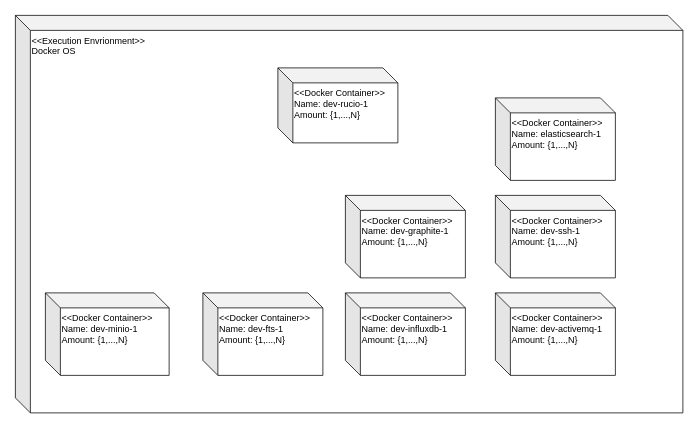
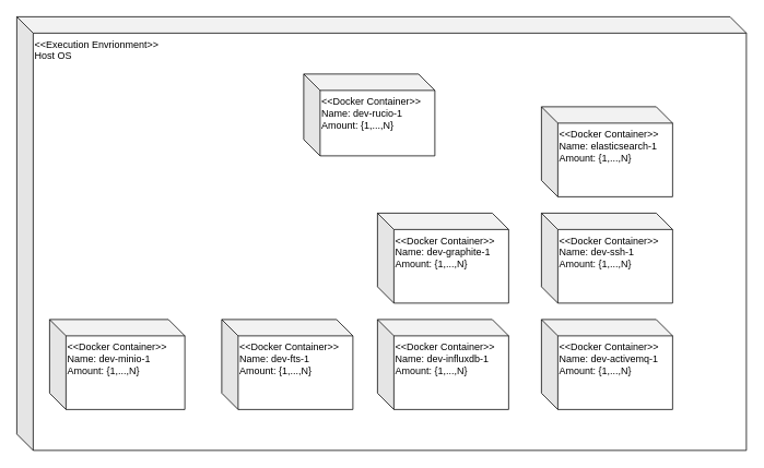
  <mxCell id="0" />
  <mxCell id="1" parent="0" />
- <mxCell id="2" value="&lt;span style=&quot;white-space: pre;&quot;&gt;&amp;lt;&amp;lt;&lt;/span&gt;Execution Envrionment&amp;gt;&amp;gt;&lt;div&gt;&lt;span style=&quot;white-space: pre;&quot;&gt;Docker OS&lt;/span&gt;&lt;/div&gt;" style="shape=cube;whiteSpace=wrap;html=1;boundedLbl=1;backgroundOutline=1;darkOpacity=0.05;darkOpacity2=0.1;align=left;verticalAlign=top;" vertex="1" parent="1"><mxGeometry x="20" y="20" width="890" height="530" as="geometry" /></mxCell>
+ <mxCell id="2" value="&lt;span style=&quot;white-space: pre;&quot;&gt;&amp;lt;&amp;lt;&lt;/span&gt;Execution Envrionment&amp;gt;&amp;gt;&lt;div&gt;&lt;span style=&quot;white-space: pre;&quot;&gt;Host OS&lt;/span&gt;&lt;/div&gt;" style="shape=cube;whiteSpace=wrap;html=1;boundedLbl=1;backgroundOutline=1;darkOpacity=0.05;darkOpacity2=0.1;align=left;verticalAlign=top;" vertex="1" parent="1"><mxGeometry x="20" y="20" width="890" height="530" as="geometry" /></mxCell>
  <mxCell id="3" value="&lt;div&gt;&amp;lt;&amp;lt;Docker Container&amp;gt;&amp;gt;&lt;/div&gt;&lt;div&gt;Name: dev-rucio-1&lt;/div&gt;&lt;div&gt;Amount: {1,...,N}&lt;/div&gt;" style="shape=cube;whiteSpace=wrap;html=1;boundedLbl=1;backgroundOutline=1;darkOpacity=0.05;darkOpacity2=0.1;align=left;verticalAlign=top;" vertex="1" parent="1"><mxGeometry x="370" y="90" width="160" height="100" as="geometry" /></mxCell>
  <mxCell id="4" value="&lt;div&gt;&lt;div&gt;&amp;lt;&amp;lt;Docker Container&amp;gt;&amp;gt;&lt;/div&gt;&lt;div&gt;Name: dev-minio-1&lt;/div&gt;&lt;div&gt;Amount: {1,...,N}&lt;/div&gt;&lt;/div&gt;" style="shape=cube;whiteSpace=wrap;html=1;boundedLbl=1;backgroundOutline=1;darkOpacity=0.05;darkOpacity2=0.1;align=left;verticalAlign=top;" vertex="1" parent="1"><mxGeometry y="390" width="165" height="110" as="geometry" x="60" /></mxCell>
  <mxCell id="5" value="&lt;div&gt;&lt;div&gt;&amp;lt;&amp;lt;Docker Container&amp;gt;&amp;gt;&lt;/div&gt;&lt;div&gt;Name: dev-fts-1&lt;/div&gt;&lt;div&gt;Amount: {1,...,N}&lt;/div&gt;&lt;/div&gt;" style="shape=cube;whiteSpace=wrap;html=1;boundedLbl=1;backgroundOutline=1;darkOpacity=0.05;darkOpacity2=0.1;align=left;verticalAlign=top;" vertex="1" parent="1"><mxGeometry x="270" y="390" width="160" height="110" as="geometry" /></mxCell>
  <mxCell id="6" value="&lt;div&gt;&lt;div&gt;&amp;lt;&amp;lt;Docker Container&amp;gt;&amp;gt;&lt;/div&gt;&lt;div&gt;Name: dev-influxdb-1&lt;/div&gt;&lt;div&gt;Amount: {1,...,N}&lt;/div&gt;&lt;/div&gt;" style="shape=cube;whiteSpace=wrap;html=1;boundedLbl=1;backgroundOutline=1;darkOpacity=0.05;darkOpacity2=0.1;align=left;verticalAlign=top;" vertex="1" parent="1"><mxGeometry x="460" y="390" width="160" height="110" as="geometry" /></mxCell>
  <mxCell id="7" value="&lt;div&gt;&lt;div&gt;&amp;lt;&amp;lt;Docker Container&amp;gt;&amp;gt;&lt;/div&gt;&lt;div&gt;Name: dev-activemq-1&lt;/div&gt;&lt;div&gt;Amount: {1,...,N}&lt;/div&gt;&lt;/div&gt;" style="shape=cube;whiteSpace=wrap;html=1;boundedLbl=1;backgroundOutline=1;darkOpacity=0.05;darkOpacity2=0.1;align=left;verticalAlign=top;" vertex="1" parent="1"><mxGeometry x="660" y="390" width="160" height="110" as="geometry" /></mxCell>
  <mxCell id="8" value="&lt;div&gt;&lt;div&gt;&amp;lt;&amp;lt;Docker Container&amp;gt;&amp;gt;&lt;/div&gt;&lt;div&gt;Name: dev-ssh-1&lt;/div&gt;&lt;div&gt;Amount: {1,...,N}&lt;/div&gt;&lt;/div&gt;" style="shape=cube;whiteSpace=wrap;html=1;boundedLbl=1;backgroundOutline=1;darkOpacity=0.05;darkOpacity2=0.1;align=left;verticalAlign=top;" vertex="1" parent="1"><mxGeometry x="660" y="260" width="160" height="110" as="geometry" /></mxCell>
  <mxCell id="9" value="&lt;div&gt;&lt;div&gt;&amp;lt;&amp;lt;Docker Container&amp;gt;&amp;gt;&lt;/div&gt;&lt;div&gt;Name: elasticsearch-1&lt;/div&gt;&lt;div&gt;Amount: {1,...,N}&lt;/div&gt;&lt;/div&gt;" style="shape=cube;whiteSpace=wrap;html=1;boundedLbl=1;backgroundOutline=1;darkOpacity=0.05;darkOpacity2=0.1;align=left;verticalAlign=top;" vertex="1" parent="1"><mxGeometry x="660" y="130" width="160" height="110" as="geometry" /></mxCell>
  <mxCell id="10" value="&lt;div&gt;&lt;div&gt;&amp;lt;&amp;lt;Docker Container&amp;gt;&amp;gt;&lt;/div&gt;&lt;div&gt;Name: dev-graphite-1&lt;/div&gt;&lt;div&gt;Amount: {1,...,N}&lt;/div&gt;&lt;/div&gt;" style="shape=cube;whiteSpace=wrap;html=1;boundedLbl=1;backgroundOutline=1;darkOpacity=0.05;darkOpacity2=0.1;align=left;verticalAlign=top;" vertex="1" parent="1"><mxGeometry x="460" y="260" width="160" height="110" as="geometry" /></mxCell>
